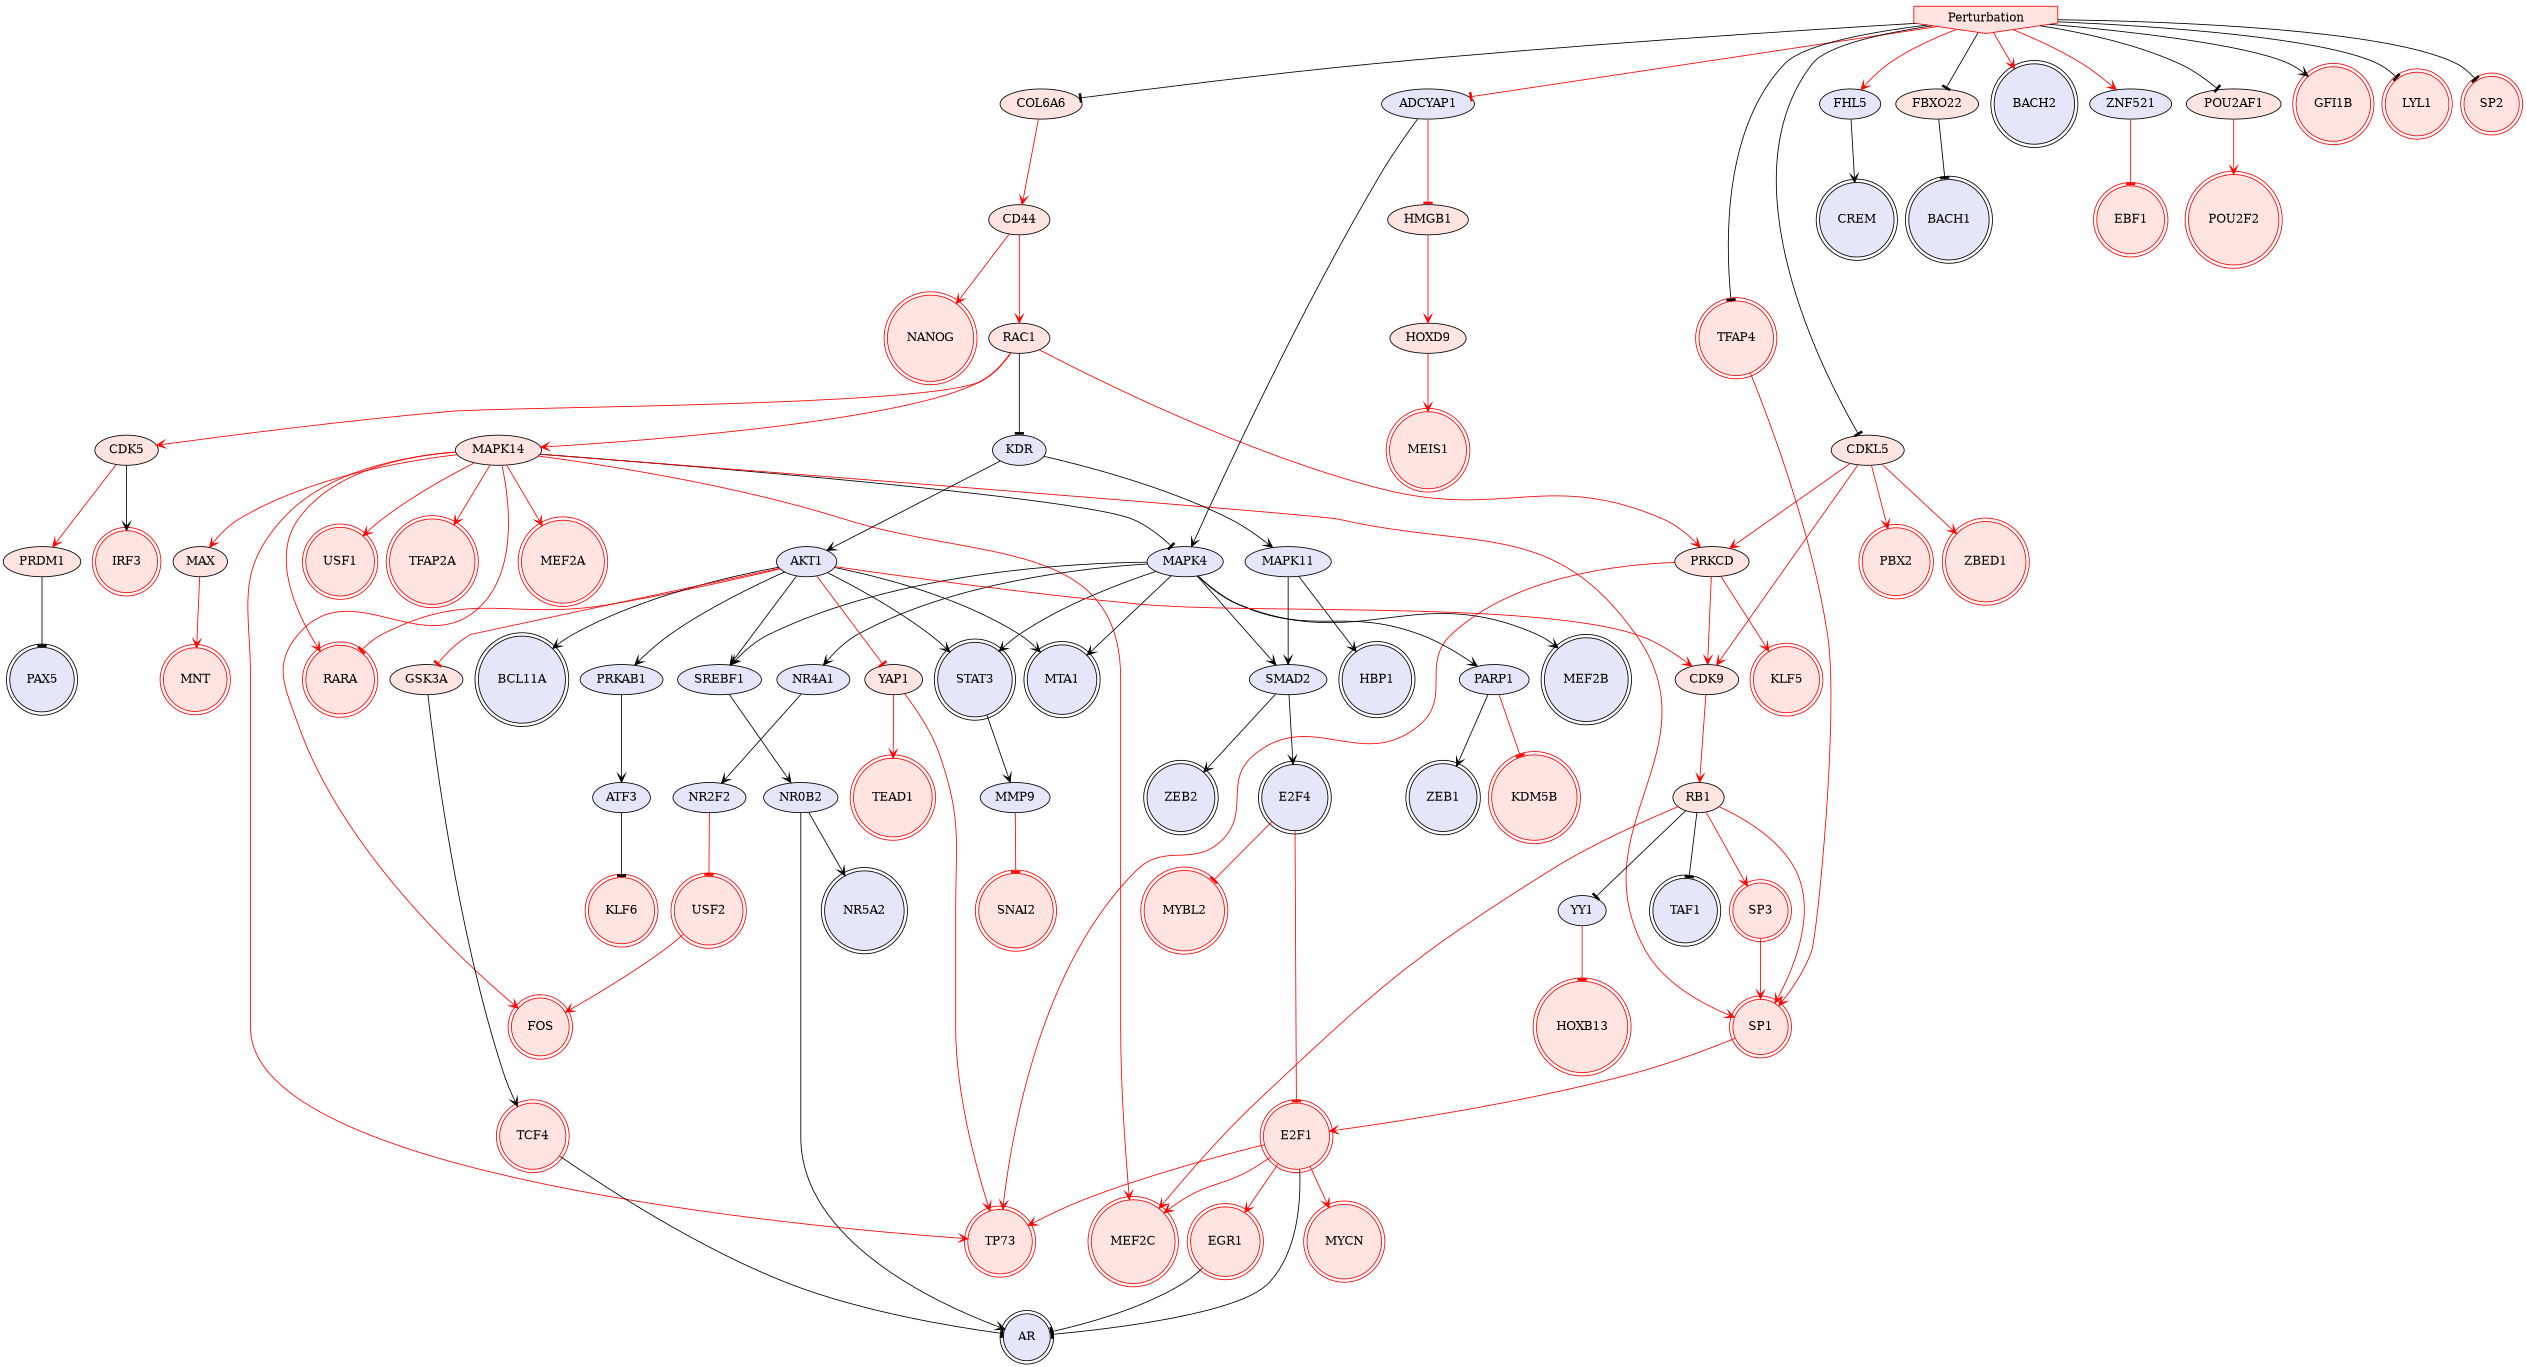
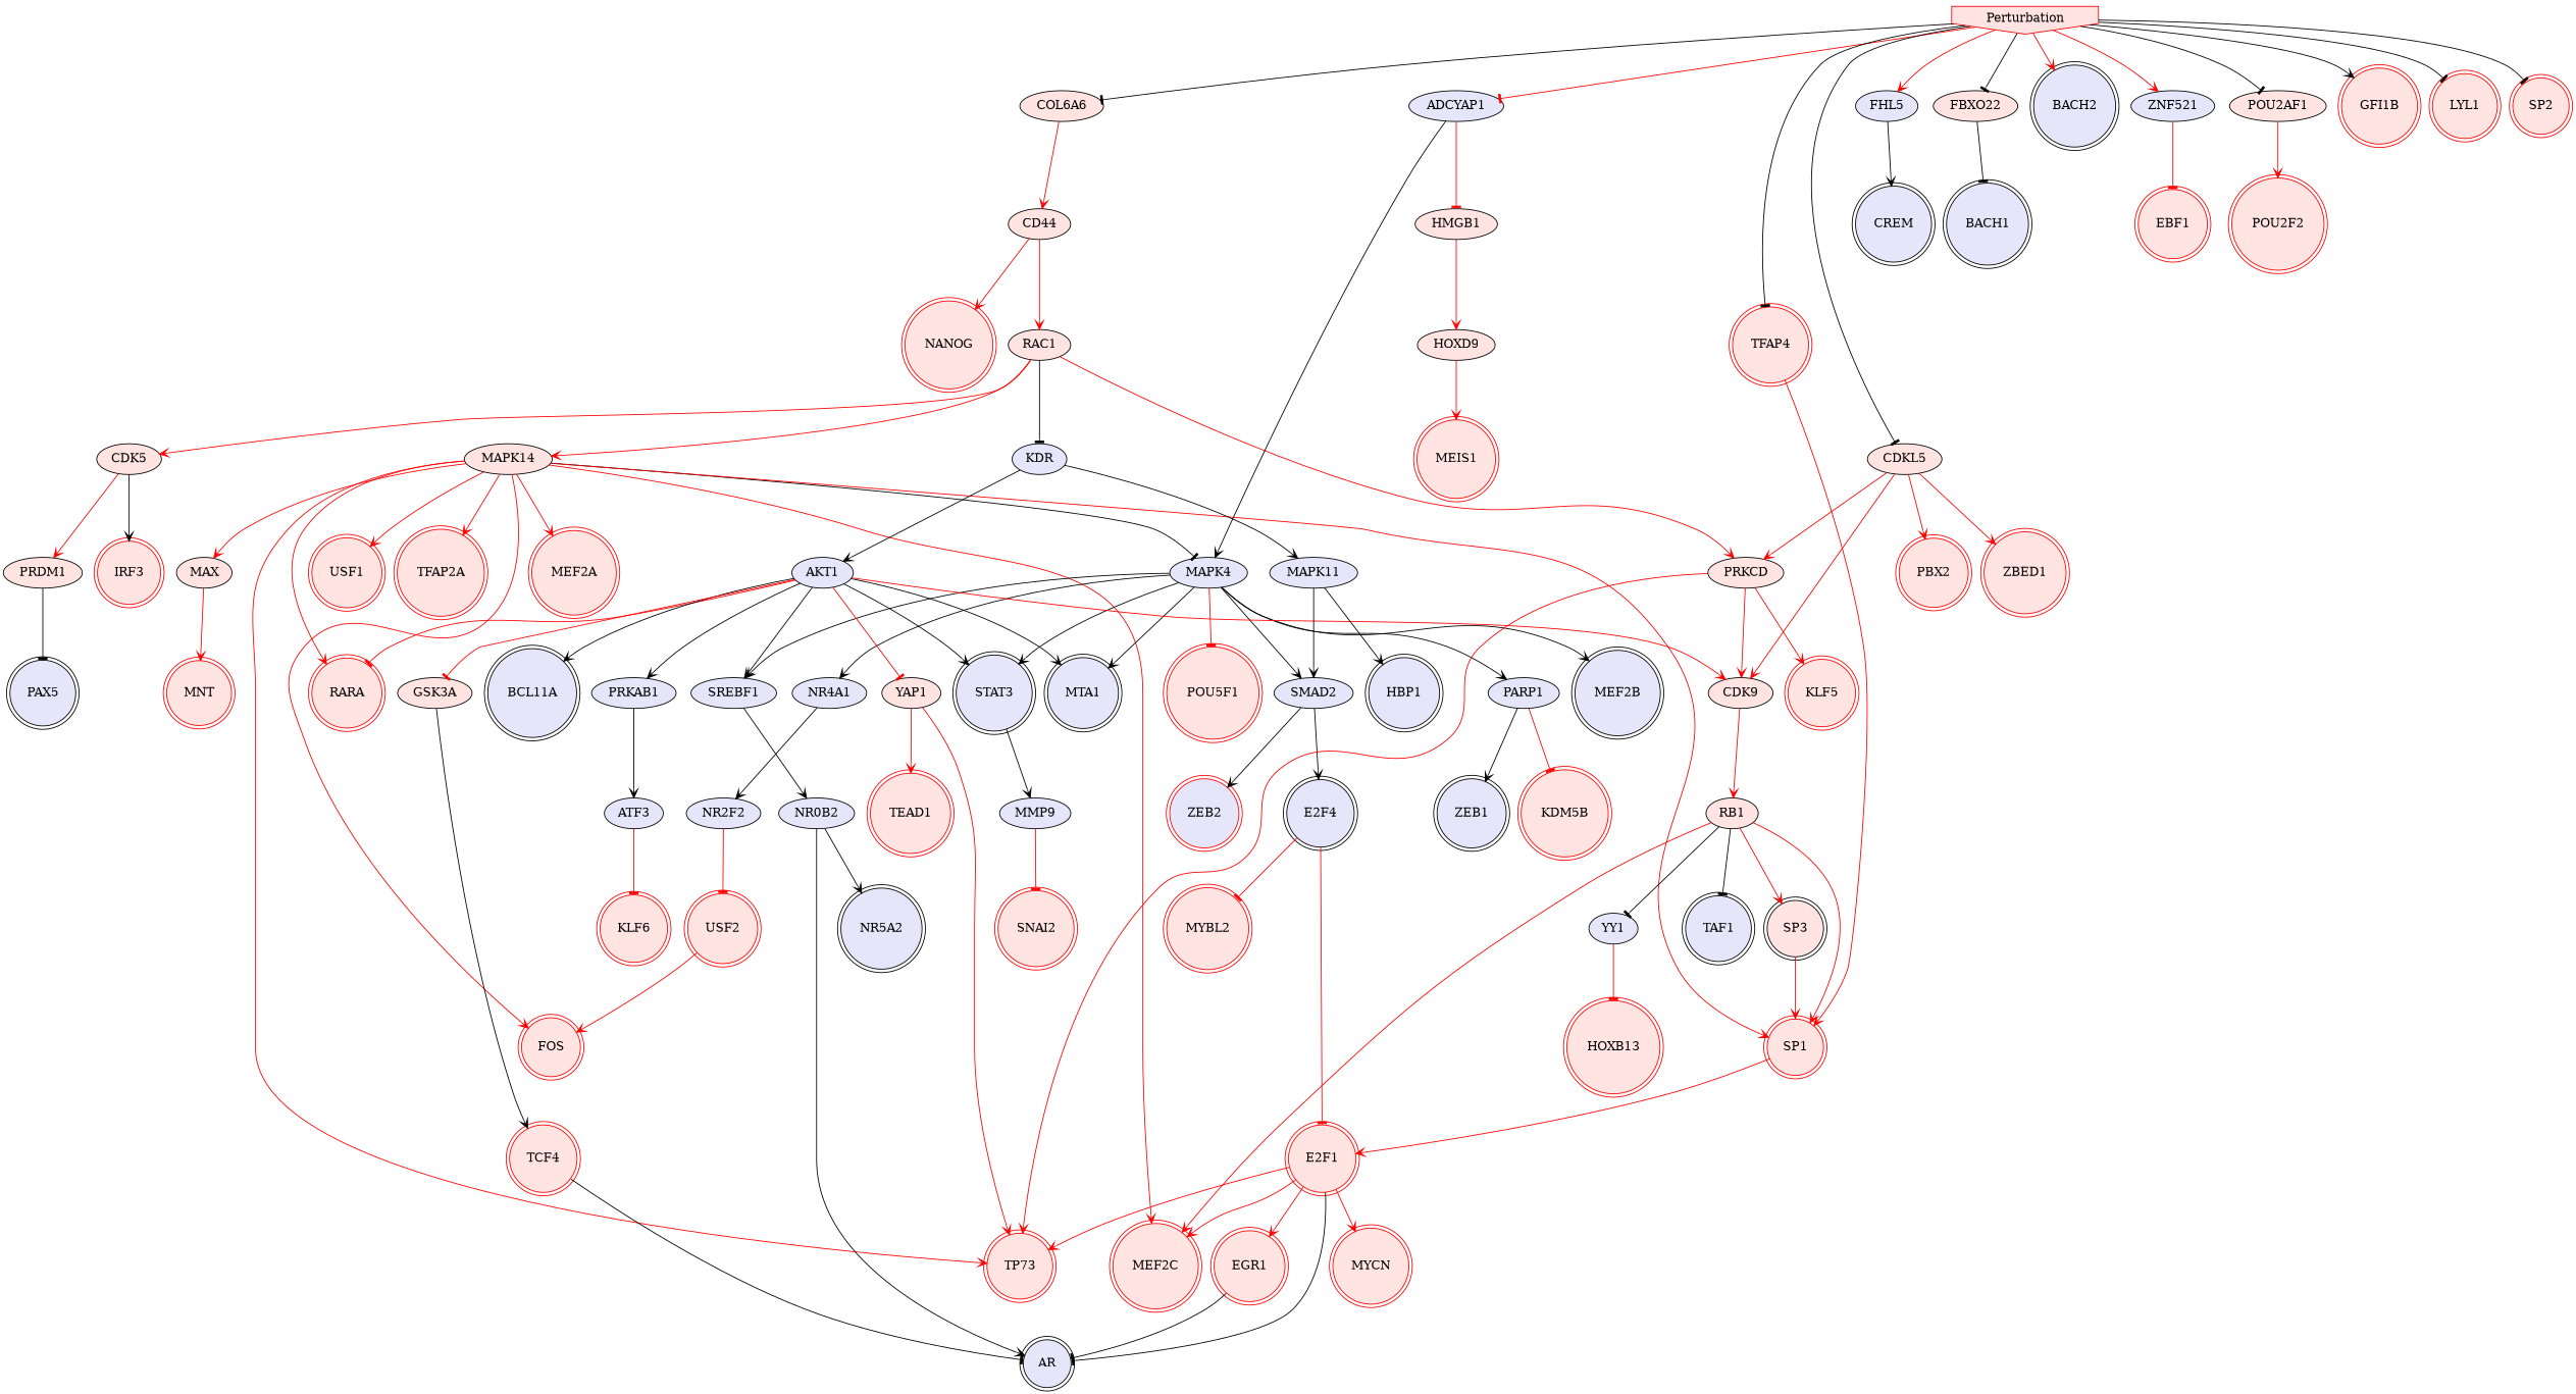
  digraph {
    node [fillcolor=mistyrose style=filled color=red shape=doublecircle]
    edge [arrowhead=vee color=red penwidth=1]
    MAPK14 [color="" shape=""]
    n2 [fillcolor=lavender label=MAPK4 color="" shape=""]
    TP73
    SP1
    FOS
    MEF2A
    MAX [color="" shape=""]
    MEF2C
    RARA
    USF1
    TFAP2A
    SMAD2 [fillcolor=lavender color="" shape=""]
    STAT3 [color=black fillcolor=lavender]
    PARP1 [fillcolor=lavender color="" shape=""]
    NR4A1 [fillcolor=lavender color="" shape=""]
    MTA1 [color=black fillcolor=lavender]
    SREBF1 [fillcolor=lavender color="" shape=""]
    MEF2B [color=black fillcolor=lavender]
+   POU5F1
    E2F1
    MNT
-   ZEB2 [color=black fillcolor=lavender]
+   ZEB2 [fillcolor=lavender]
    E2F4 [color=black fillcolor=lavender]
    MMP9 [fillcolor=lavender color="" shape=""]
    ZEB1 [color=black fillcolor=lavender]
    KDM5B
    NR2F2 [fillcolor=lavender color="" shape=""]
    NR0B2 [fillcolor=lavender color="" shape=""]
    MYBL2
    SNAI2
    USF2
    AR [color=black fillcolor=lavender]
    NR5A2 [color=black fillcolor=lavender]
    AKT1 [fillcolor=lavender color="" shape=""]
    PRKAB1 [fillcolor=lavender color="" shape=""]
    BCL11A [color=black fillcolor=lavender]
    GSK3A [color="" shape=""]
    YAP1 [color="" shape=""]
    CDK9 [color="" shape=""]
    ATF3 [fillcolor=lavender color="" shape=""]
    TCF4
    TEAD1
    KLF6
    EGR1
    MYCN
    RB1 [color="" shape=""]
    TAF1 [color=black fillcolor=lavender]
    YY1 [fillcolor=lavender color="" shape=""]
-   SP3
+   SP3 [color=black]
    HOXB13
    MAPK11 [fillcolor=lavender color="" shape=""]
    HBP1 [color=black fillcolor=lavender]
    RAC1 [color="" shape=""]
    KDR [fillcolor=lavender color="" shape=""]
    CDK5 [color="" shape=""]
    PRKCD [color="" shape=""]
    PRDM1 [color="" shape=""]
    IRF3
    KLF5
    ADCYAP1 [fillcolor=lavender color="" shape=""]
    HMGB1 [color="" shape=""]
    HOXD9 [color="" shape=""]
    FHL5 [fillcolor=lavender color="" shape=""]
    CREM [color=black fillcolor=lavender]
    FBXO22 [color="" shape=""]
    BACH1 [color=black fillcolor=lavender]
    PAX5 [color=black fillcolor=lavender]
    Perturbation [shape=invhouse]
    BACH2 [color=black fillcolor=lavender]
    ZNF521 [fillcolor=lavender color="" shape=""]
    TFAP4
    POU2AF1 [color="" shape=""]
    CDKL5 [color="" shape=""]
    COL6A6 [color="" shape=""]
    GFI1B
    LYL1
    SP2
    EBF1
    POU2F2
    PBX2
    ZBED1
    CD44 [color="" shape=""]
    MEIS1
    NANOG
    MAPK14 -> n2 [arrowhead=tee color=black]
    MAPK14 -> TP73
    MAPK14 -> SP1
    MAPK14 -> FOS
    MAPK14 -> MEF2A
    MAPK14 -> MAX
    MAPK14 -> MEF2C
    MAPK14 -> RARA
    MAPK14 -> USF1
    MAPK14 -> TFAP2A
    n2 -> SMAD2 [color=black]
    n2 -> STAT3 [color=black]
    n2 -> PARP1 [color=black]
    n2 -> NR4A1 [color=black]
    n2 -> MTA1 [color=black]
    n2 -> SREBF1 [color=black]
    n2 -> MEF2B [color=black]
+   n2 -> POU5F1 [arrowhead=tee]
    SP1 -> E2F1
    MAX -> MNT
    SMAD2 -> ZEB2 [color=black]
    SMAD2 -> E2F4 [color=black]
    STAT3 -> MMP9 [color=black]
    PARP1 -> ZEB1 [color=black]
    PARP1 -> KDM5B [arrowhead=tee]
    NR4A1 -> NR2F2 [color=black]
    SREBF1 -> NR0B2 [color=black]
    E2F1 -> TP73
    E2F1 -> MEF2C
    E2F1 -> AR [arrowhead=tee color=black]
    E2F1 -> EGR1
    E2F1 -> MYCN
    E2F4 -> E2F1 [arrowhead=tee]
    E2F4 -> MYBL2 [arrowhead=tee]
    MMP9 -> SNAI2 [arrowhead=tee]
    NR2F2 -> USF2 [arrowhead=tee]
    NR0B2 -> AR [color=black]
    NR0B2 -> NR5A2 [color=black]
    USF2 -> FOS
    AKT1 -> RARA [arrowhead=tee]
    AKT1 -> STAT3 [color=black]
    AKT1 -> MTA1 [color=black]
    AKT1 -> SREBF1 [color=black]
    AKT1 -> PRKAB1 [color=black]
    AKT1 -> BCL11A [color=black]
    AKT1 -> GSK3A [arrowhead=tee]
    AKT1 -> YAP1 [arrowhead=tee]
    AKT1 -> CDK9
    PRKAB1 -> ATF3 [color=black]
    GSK3A -> TCF4 [color=black]
    YAP1 -> TP73
    YAP1 -> TEAD1
    CDK9 -> RB1
-   ATF3 -> KLF6 [arrowhead=tee color=black]
+   ATF3 -> KLF6 [arrowhead=tee]
    TCF4 -> AR [arrowhead=tee color=black]
    EGR1 -> AR [arrowhead=tee color=black]
    RB1 -> SP1
    RB1 -> MEF2C
    RB1 -> TAF1 [arrowhead=tee color=black]
    RB1 -> YY1 [arrowhead=tee color=black]
    RB1 -> SP3
    YY1 -> HOXB13 [arrowhead=tee]
    SP3 -> SP1
    MAPK11 -> SMAD2 [color=black]
    MAPK11 -> HBP1 [color=black]
    RAC1 -> MAPK14
    RAC1 -> KDR [arrowhead=tee color=black]
    RAC1 -> CDK5
    RAC1 -> PRKCD
    KDR -> AKT1 [color=black]
    KDR -> MAPK11 [color=black]
    CDK5 -> PRDM1
    CDK5 -> IRF3 [color=black]
    PRKCD -> TP73
    PRKCD -> CDK9
    PRKCD -> KLF5
    PRDM1 -> PAX5 [arrowhead=tee color=black]
    ADCYAP1 -> n2 [color=black]
    ADCYAP1 -> HMGB1 [arrowhead=tee]
    HMGB1 -> HOXD9
    HOXD9 -> MEIS1
    FHL5 -> CREM [color=black]
    FBXO22 -> BACH1 [arrowhead=tee color=black]
    Perturbation -> ADCYAP1 [arrowhead=tee]
    Perturbation -> FHL5
    Perturbation -> FBXO22 [arrowhead=tee color=black]
    Perturbation -> BACH2
    Perturbation -> ZNF521
    Perturbation -> TFAP4 [arrowhead=tee color=black]
    Perturbation -> POU2AF1 [arrowhead=tee color=black]
    Perturbation -> CDKL5 [arrowhead=tee color=black]
    Perturbation -> COL6A6 [arrowhead=tee color=black]
    Perturbation -> GFI1B [color=black]
    Perturbation -> LYL1 [arrowhead=tee color=black]
    Perturbation -> SP2 [arrowhead=tee color=black]
    ZNF521 -> EBF1 [arrowhead=tee]
    TFAP4 -> SP1
    POU2AF1 -> POU2F2
    CDKL5 -> CDK9
    CDKL5 -> PRKCD
    CDKL5 -> PBX2
    CDKL5 -> ZBED1
    COL6A6 -> CD44
    CD44 -> RAC1
    CD44 -> NANOG
  }
